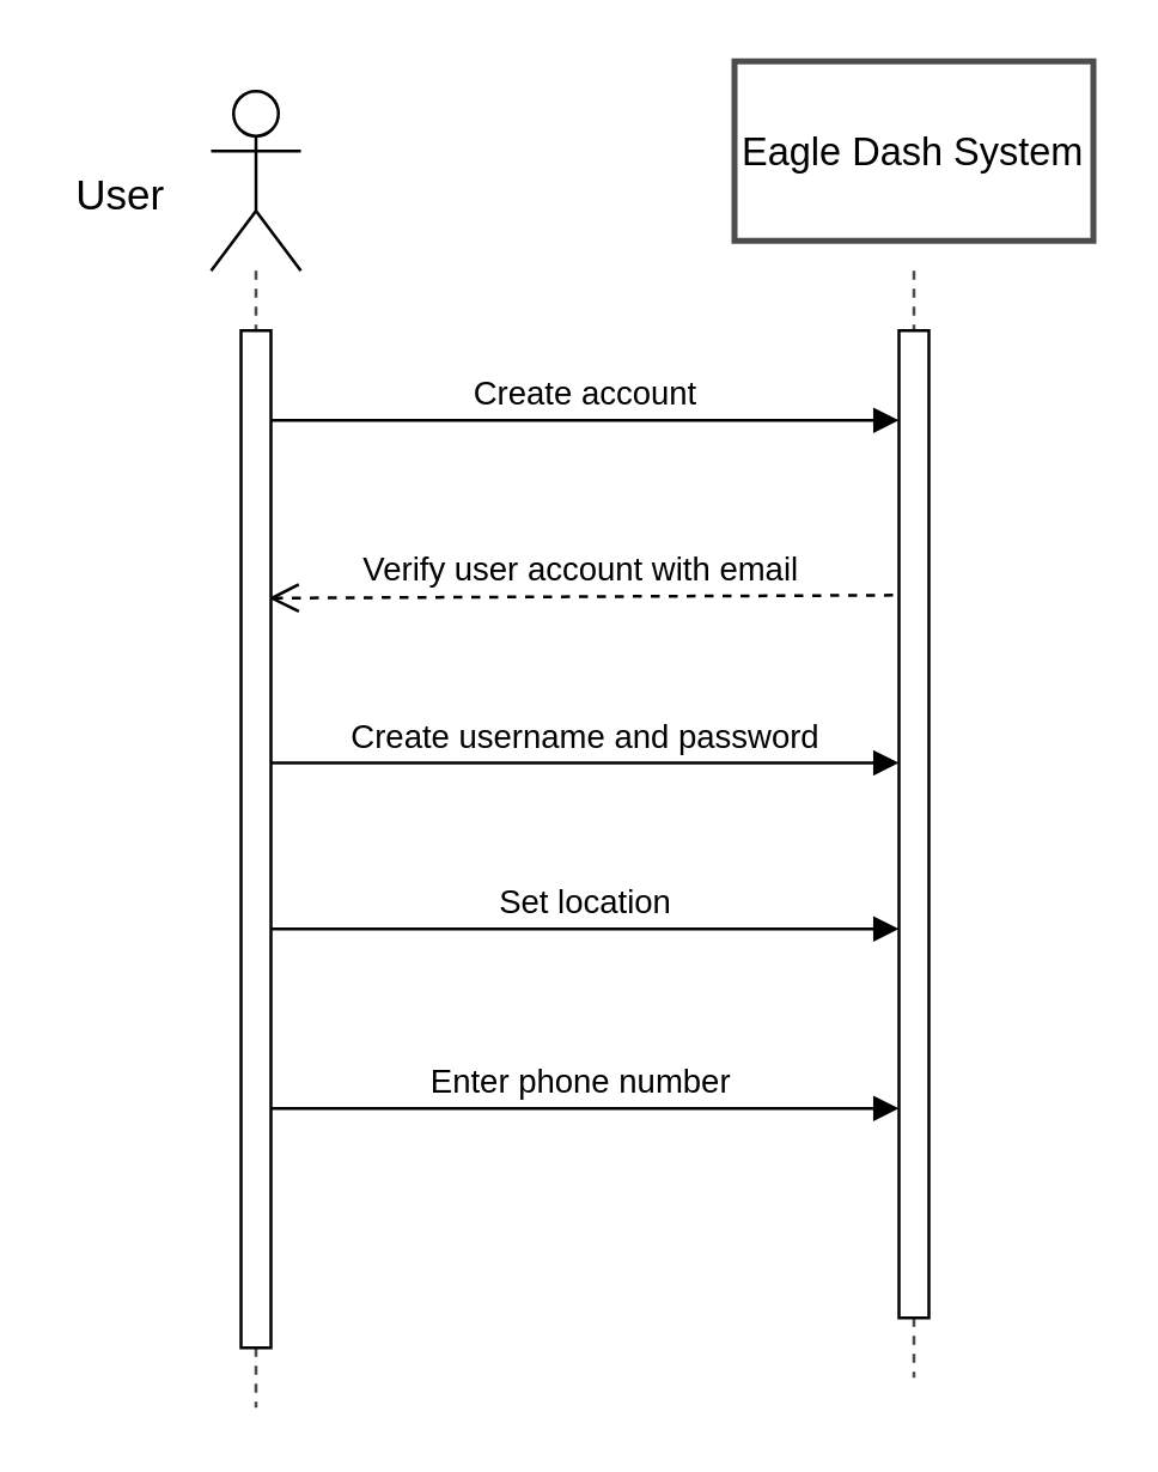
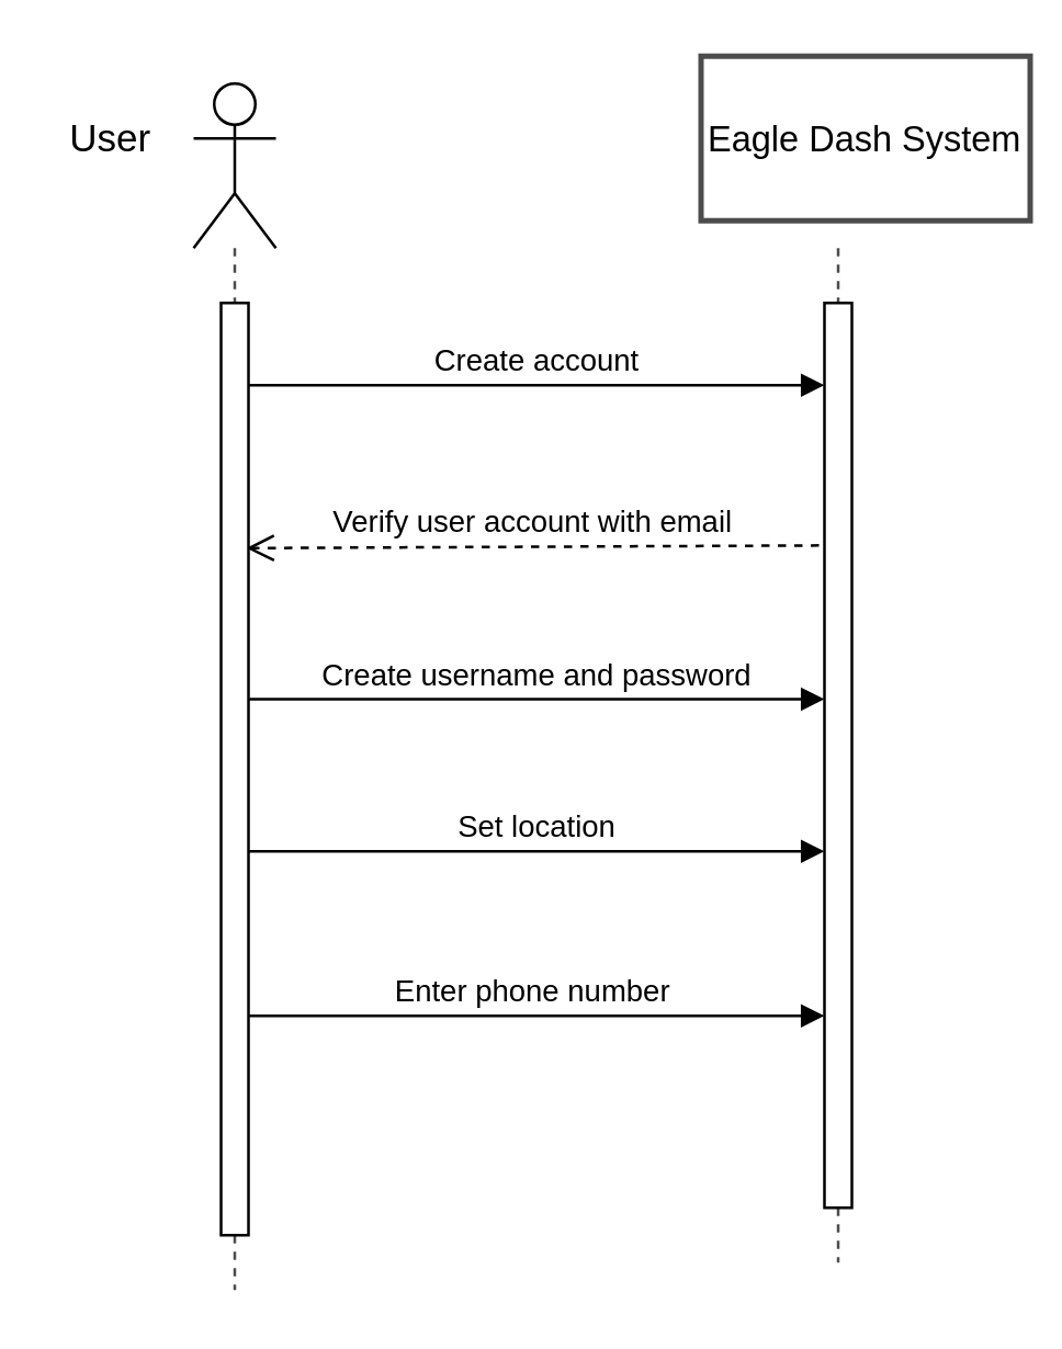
  <mxCell id="0" />
  <mxCell id="1" parent="0" />
  <mxCell id="2" value="Verify user account with email" style="verticalAlign=bottom;endArrow=open;dashed=1;endSize=8;shadow=0;strokeWidth=1;entryX=0.92;entryY=0.263;entryDx=0;entryDy=0;entryPerimeter=0;exitX=-0.2;exitY=0.268;exitDx=0;exitDy=0;exitPerimeter=0;" parent="1" source="7" target="3" edge="1"><mxGeometry relative="1" as="geometry"><mxPoint x="90" y="380" as="targetPoint" /><mxPoint x="300" y="206" as="sourcePoint" /></mxGeometry></mxCell>
  <mxCell id="3" value="" style="points=[];perimeter=orthogonalPerimeter;rounded=0;shadow=0;strokeWidth=1;" parent="1" vertex="1"><mxGeometry x="80" y="110" width="10" height="340" as="geometry" /></mxCell>
  <mxCell id="4" value="" style="shape=umlActor;verticalLabelPosition=bottom;verticalAlign=top;html=1;outlineConnect=0;direction=east;align=center;" parent="1" vertex="1"><mxGeometry x="70" y="30" width="30" height="60" as="geometry" /></mxCell>
- <mxCell id="5" value="&lt;font style=&quot;font-size: 14px&quot;&gt;User&lt;/font&gt;" style="text;html=1;strokeColor=none;fillColor=none;align=center;verticalAlign=middle;whiteSpace=wrap;rounded=0;" parent="1" vertex="1"><mxGeometry x="20" y="55" width="40" height="20" as="geometry" /></mxCell>
+ <mxCell id="5" value="&lt;font style=&quot;font-size: 14px&quot;&gt;User&lt;/font&gt;" style="text;html=1;strokeColor=none;fillColor=none;align=center;verticalAlign=middle;whiteSpace=wrap;rounded=0;" parent="1" vertex="1"><mxGeometry x="20" y="40" width="40" height="20" as="geometry" /></mxCell>
  <mxCell id="6" value="" style="line;strokeWidth=1;direction=south;html=1;dashed=1;opacity=70;" parent="1" vertex="1"><mxGeometry x="80" y="90" width="10" height="20" as="geometry" /></mxCell>
  <mxCell id="7" value="" style="points=[];perimeter=orthogonalPerimeter;rounded=0;shadow=0;strokeWidth=1;" parent="1" vertex="1"><mxGeometry x="300" y="110" width="10" height="330" as="geometry" /></mxCell>
- <mxCell id="8" value="&lt;font style=&quot;font-size: 13px&quot;&gt;Eagle Dash System&lt;/font&gt;" style="rounded=0;whiteSpace=wrap;html=1;strokeWidth=2;opacity=70;" parent="1" vertex="1"><mxGeometry x="245" y="20" width="120" height="60" as="geometry" /></mxCell>
+ <mxCell id="8" value="&lt;font style=&quot;font-size: 13px&quot;&gt;Eagle Dash System&lt;/font&gt;" style="rounded=0;whiteSpace=wrap;html=1;strokeWidth=2;opacity=70;" parent="1" vertex="1"><mxGeometry x="255" y="20" width="120" height="60" as="geometry" /></mxCell>
  <mxCell id="9" value="Create account" style="html=1;verticalAlign=bottom;endArrow=block;rounded=0;edgeStyle=orthogonalEdgeStyle;" parent="1" edge="1"><mxGeometry width="80" relative="1" as="geometry"><mxPoint x="90" y="140" as="sourcePoint" /><mxPoint x="300" y="140" as="targetPoint" /></mxGeometry></mxCell>
  <mxCell id="10" value="" style="line;strokeWidth=1;direction=south;html=1;dashed=1;opacity=70;" parent="1" vertex="1"><mxGeometry x="300" y="90" width="10" height="20" as="geometry" /></mxCell>
  <mxCell id="11" value="" style="line;strokeWidth=1;direction=south;html=1;dashed=1;opacity=70;" parent="1" vertex="1"><mxGeometry x="80" y="450" width="10" height="20" as="geometry" /></mxCell>
  <mxCell id="12" value="" style="line;strokeWidth=1;direction=south;html=1;dashed=1;opacity=70;" parent="1" vertex="1"><mxGeometry x="300" y="440" width="10" height="20" as="geometry" /></mxCell>
  <mxCell id="13" value="Enter phone number&amp;nbsp;" style="html=1;verticalAlign=bottom;endArrow=block;rounded=0;edgeStyle=orthogonalEdgeStyle;" parent="1" edge="1"><mxGeometry width="80" relative="1" as="geometry"><mxPoint x="90" y="370" as="sourcePoint" /><mxPoint x="300" y="370" as="targetPoint" /></mxGeometry></mxCell>
  <mxCell id="14" value="Create username and password" style="html=1;verticalAlign=bottom;endArrow=block;rounded=0;edgeStyle=orthogonalEdgeStyle;" parent="1" edge="1"><mxGeometry width="80" relative="1" as="geometry"><mxPoint x="90" y="254.5" as="sourcePoint" /><mxPoint x="300" y="254.5" as="targetPoint" /></mxGeometry></mxCell>
  <mxCell id="15" value="Set location" style="html=1;verticalAlign=bottom;endArrow=block;rounded=0;edgeStyle=orthogonalEdgeStyle;" parent="1" edge="1"><mxGeometry width="80" relative="1" as="geometry"><mxPoint x="90" y="310" as="sourcePoint" /><mxPoint x="300" y="310" as="targetPoint" /></mxGeometry></mxCell>
